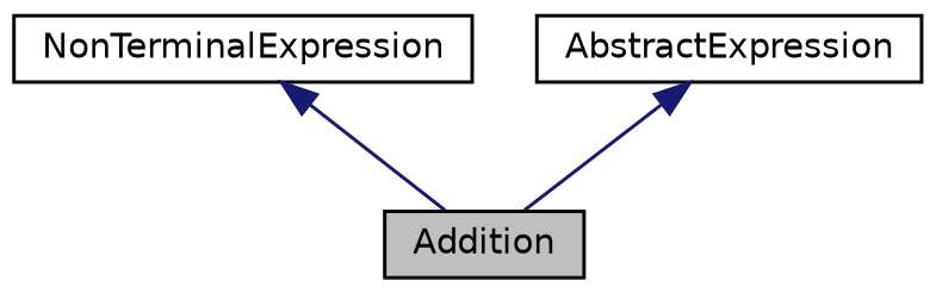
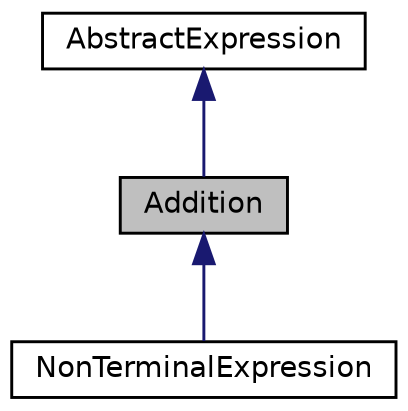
  digraph {
    node [color=black fillcolor=white fontname=Helvetica fontsize=10 shape=record style=filled]
    edge [color=midnightblue dir=back fontname=Helvetica fontsize=10 labelfontname=Helvetica labelfontsize=10 style=solid]
    n1 [fillcolor=grey75 fontcolor=black height=0.2 label=Addition width=0.4]
    n2 [height=0.2 label=NonTerminalExpression width=0.4]
    n3 [height=0.2 label=AbstractExpression width=0.4]
-   n2 -> n1
+   n1 -> n2
    n3 -> n1
  }
